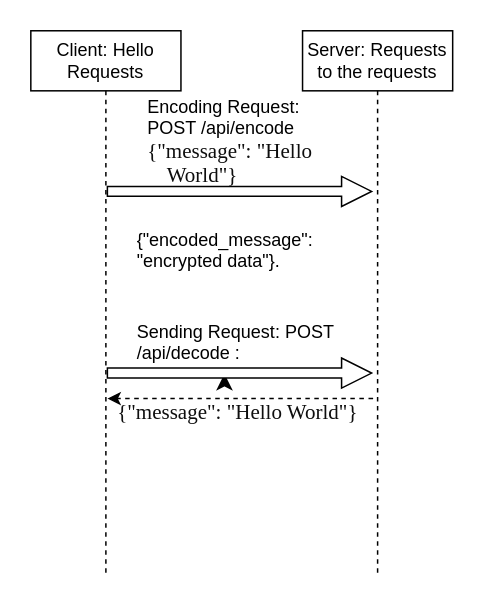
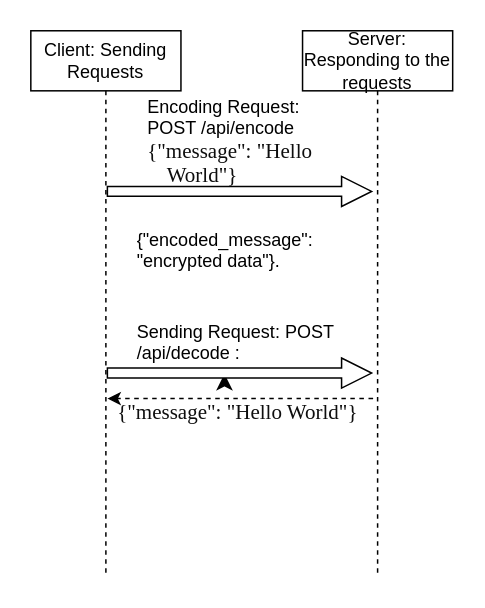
  <mxCell id="0" />
  <mxCell id="1" parent="0" />
- <mxCell id="2" value="Client: Hello Requests" style="shape=umlLifeline;perimeter=lifelinePerimeter;whiteSpace=wrap;html=1;container=1;dropTarget=0;collapsible=0;recursiveResize=0;outlineConnect=0;portConstraint=eastwest;newEdgeStyle={&quot;edgeStyle&quot;:&quot;elbowEdgeStyle&quot;,&quot;elbow&quot;:&quot;vertical&quot;,&quot;curved&quot;:0,&quot;rounded&quot;:0};" vertex="1" parent="1"><mxGeometry x="20" y="20" width="100" height="363" as="geometry" /></mxCell>
- <mxCell id="3" value="Server: Requests to the requests" style="shape=umlLifeline;perimeter=lifelinePerimeter;whiteSpace=wrap;html=1;container=1;dropTarget=0;collapsible=0;recursiveResize=0;outlineConnect=0;portConstraint=eastwest;newEdgeStyle={&quot;edgeStyle&quot;:&quot;elbowEdgeStyle&quot;,&quot;elbow&quot;:&quot;vertical&quot;,&quot;curved&quot;:0,&quot;rounded&quot;:0};" vertex="1" parent="1"><mxGeometry x="201" y="20" width="100" height="362" as="geometry" /></mxCell>
+ <mxCell id="2" value="Client: Sending Requests" style="shape=umlLifeline;perimeter=lifelinePerimeter;whiteSpace=wrap;html=1;container=1;dropTarget=0;collapsible=0;recursiveResize=0;outlineConnect=0;portConstraint=eastwest;newEdgeStyle={&quot;edgeStyle&quot;:&quot;elbowEdgeStyle&quot;,&quot;elbow&quot;:&quot;vertical&quot;,&quot;curved&quot;:0,&quot;rounded&quot;:0};" vertex="1" parent="1"><mxGeometry x="20" y="20" width="100" height="363" as="geometry" /></mxCell>
+ <mxCell id="3" value="Server: Responding to the requests" style="shape=umlLifeline;perimeter=lifelinePerimeter;whiteSpace=wrap;html=1;container=1;dropTarget=0;collapsible=0;recursiveResize=0;outlineConnect=0;portConstraint=eastwest;newEdgeStyle={&quot;edgeStyle&quot;:&quot;elbowEdgeStyle&quot;,&quot;elbow&quot;:&quot;vertical&quot;,&quot;curved&quot;:0,&quot;rounded&quot;:0};" vertex="1" parent="1"><mxGeometry x="201" y="20" width="100" height="362" as="geometry" /></mxCell>
  <mxCell id="4" value="" style="html=1;shadow=0;dashed=0;align=center;verticalAlign=middle;shape=mxgraph.arrows2.arrow;dy=0.67;dx=20;notch=0;" vertex="1" parent="1"><mxGeometry x="71" y="117" width="176" height="20" as="geometry" /></mxCell>
  <mxCell id="5" value="Encoding Request: POST /api/encode&lt;div&gt;&lt;p style=&quot;margin: 0px 0px 0px 13px; text-indent: -13px; font-variant-numeric: normal; font-variant-east-asian: normal; font-variant-alternates: normal; font-kerning: auto; font-optical-sizing: auto; font-feature-settings: normal; font-variation-settings: normal; font-variant-position: normal; font-stretch: normal; font-size: 14px; line-height: normal; font-family: &amp;quot;.AppleSystemUIFontMonospaced&amp;quot;; color: rgb(14, 14, 14);&quot; class=&quot;p1&quot;&gt;{&quot;message&quot;: &quot;Hello World&quot;}&lt;/p&gt;&lt;/div&gt;" style="text;whiteSpace=wrap;html=1;" vertex="1" parent="1"><mxGeometry x="96" y="57" width="126" height="58" as="geometry" /></mxCell>
  <mxCell id="6" value="{&quot;encoded_message&quot;: &quot;encrypted data&quot;}&lt;span class=&quot;s1&quot;&gt;.&lt;/span&gt;" style="text;whiteSpace=wrap;html=1;" vertex="1" parent="1"><mxGeometry x="89" y="146" width="174" height="36" as="geometry" /></mxCell>
  <mxCell id="7" style="edgeStyle=none;curved=1;rounded=0;orthogonalLoop=1;jettySize=auto;html=1;exitX=0;exitY=0;exitDx=78;exitDy=13.3;exitPerimeter=0;fontSize=12;startSize=8;endSize=8;" edge="1" parent="1" source="8"><mxGeometry relative="1" as="geometry"><mxPoint x="149" y="248.5" as="targetPoint" /></mxGeometry></mxCell>
  <mxCell id="8" value="" style="html=1;shadow=0;dashed=0;align=center;verticalAlign=middle;shape=mxgraph.arrows2.arrow;dy=0.67;dx=20;notch=0;direction=east;" vertex="1" parent="1"><mxGeometry x="71" y="238" width="176" height="20" as="geometry" /></mxCell>
  <mxCell id="9" value="Sending Request: POST /api/decode :&amp;nbsp;" style="text;whiteSpace=wrap;html=1;" vertex="1" parent="1"><mxGeometry x="89" y="207" width="170" height="38.5" as="geometry" /></mxCell>
  <mxCell id="10" value="&lt;p style=&quot;margin: 0px 0px 0px 33px; text-indent: -33px; font-variant-numeric: normal; font-variant-east-asian: normal; font-variant-alternates: normal; font-kerning: auto; font-optical-sizing: auto; font-feature-settings: normal; font-variation-settings: normal; font-variant-position: normal; font-stretch: normal; font-size: 14px; line-height: normal; font-family: &amp;quot;.AppleSystemUIFontMonospaced&amp;quot;; color: rgb(14, 14, 14);&quot; class=&quot;p1&quot;&gt;{&quot;message&quot;: &quot;Hello World&quot;}&lt;/p&gt;" style="text;whiteSpace=wrap;html=1;" vertex="1" parent="1"><mxGeometry x="76" y="260" width="177" height="36" as="geometry" /></mxCell>
  <mxCell id="11" value="" style="html=1;labelBackgroundColor=#ffffff;startArrow=none;startFill=0;startSize=6;endArrow=classic;endFill=1;endSize=6;jettySize=auto;orthogonalLoop=1;strokeWidth=1;dashed=1;fontSize=14;rounded=0;curved=1;entryX=0;entryY=1;entryDx=0;entryDy=0;exitX=1;exitY=1;exitDx=0;exitDy=0;" edge="1" parent="1"><mxGeometry width="60" height="60" relative="1" as="geometry"><mxPoint x="248" y="265" as="sourcePoint" /><mxPoint x="71" y="265" as="targetPoint" /><Array as="points"><mxPoint x="141" y="265" /></Array></mxGeometry></mxCell>
